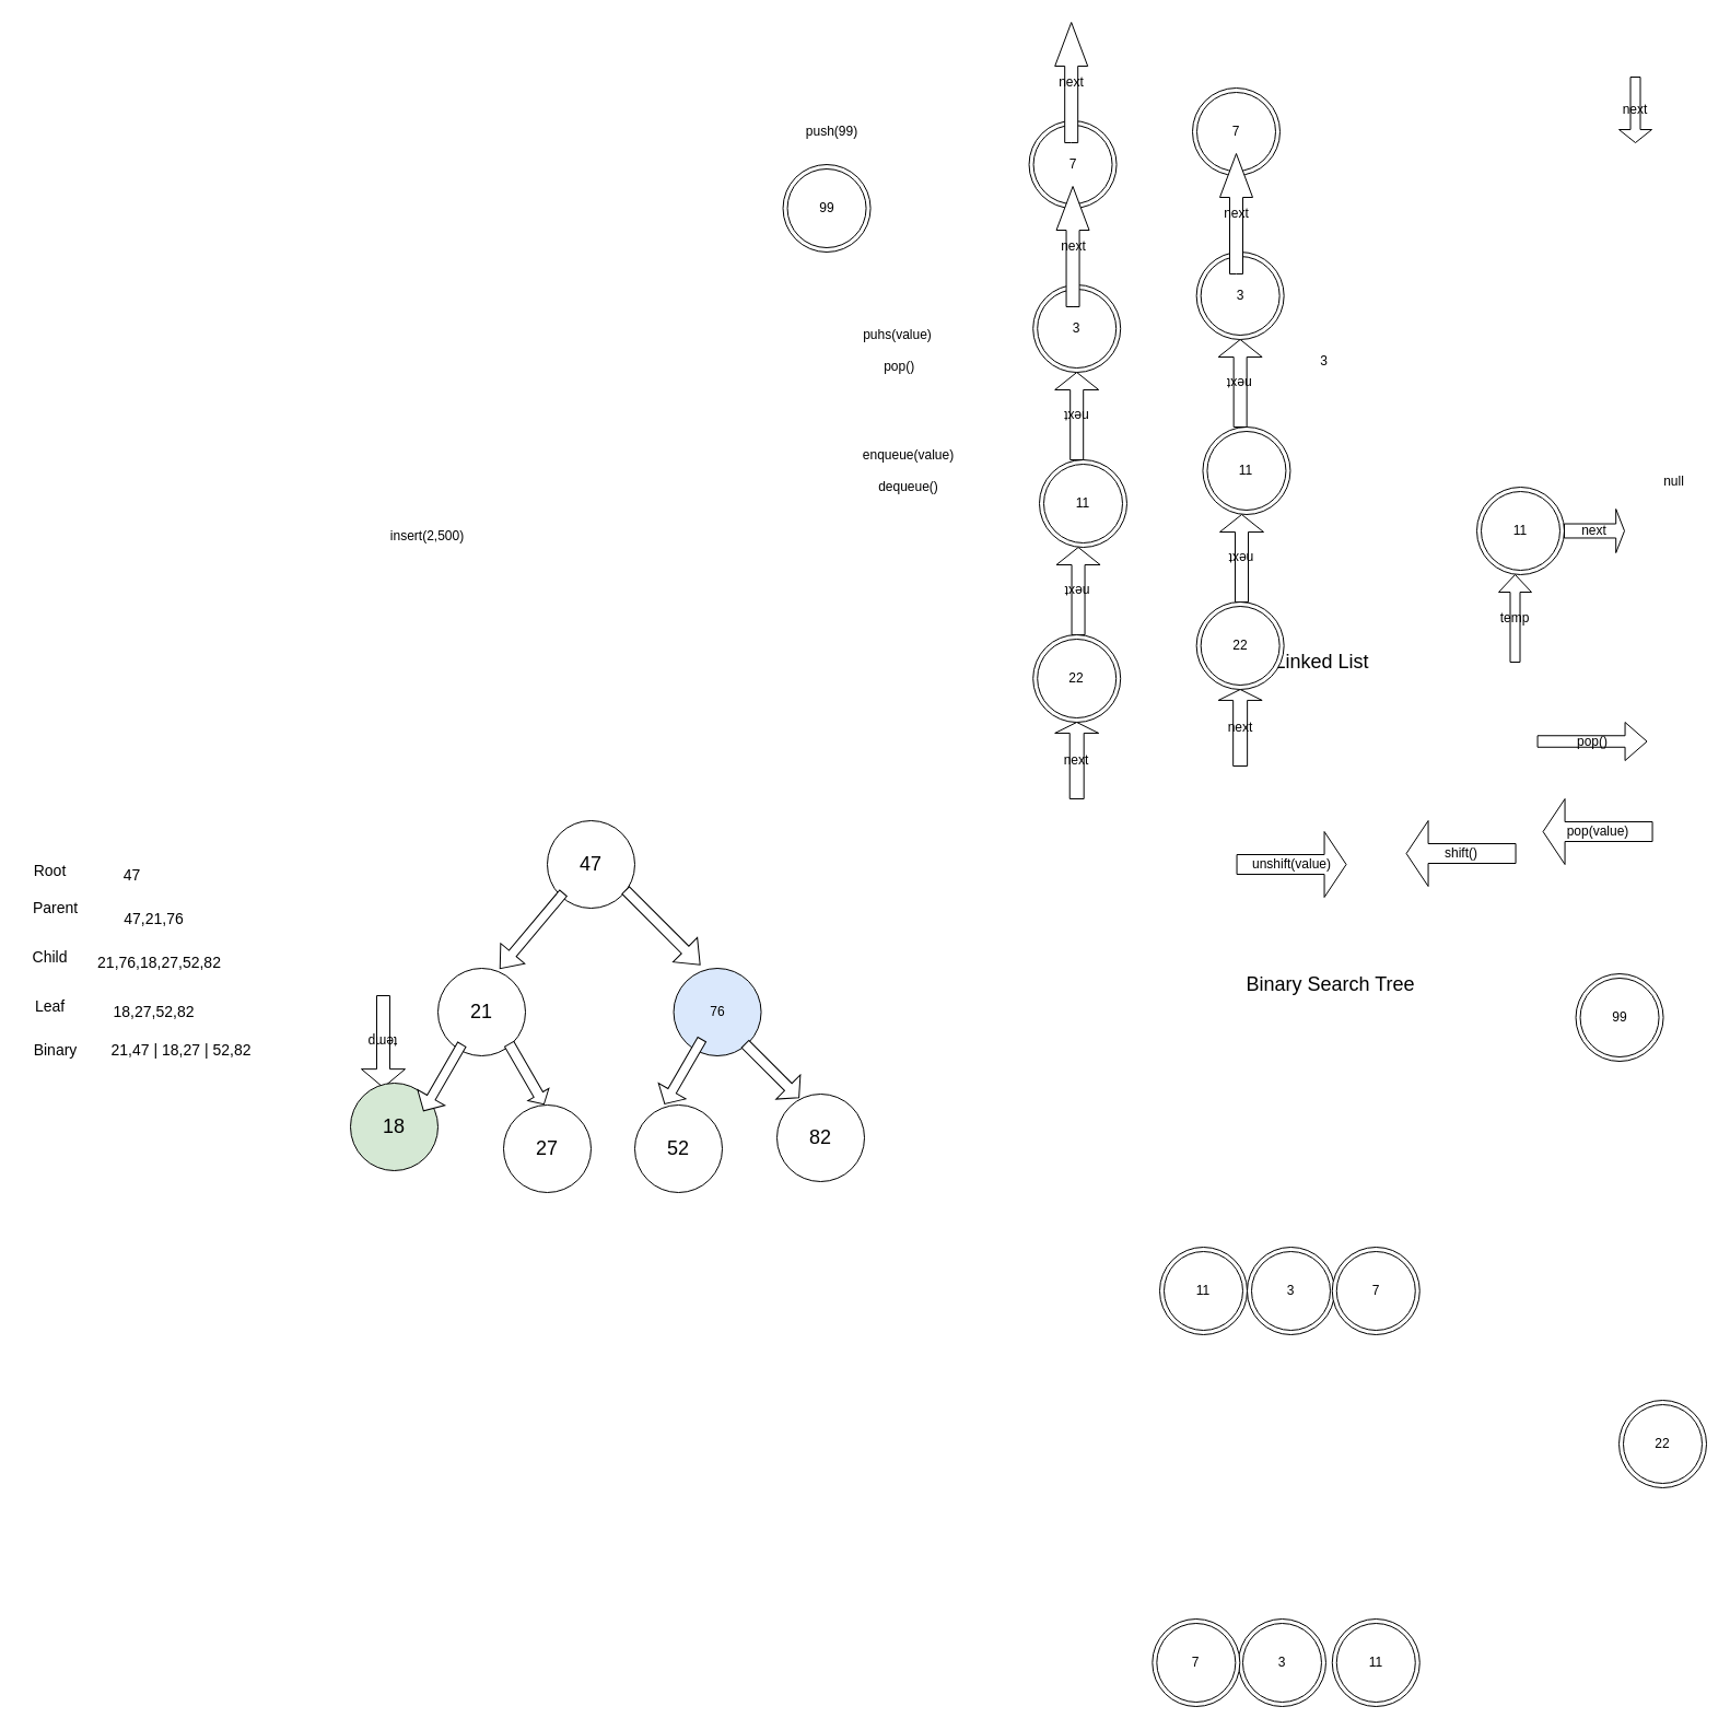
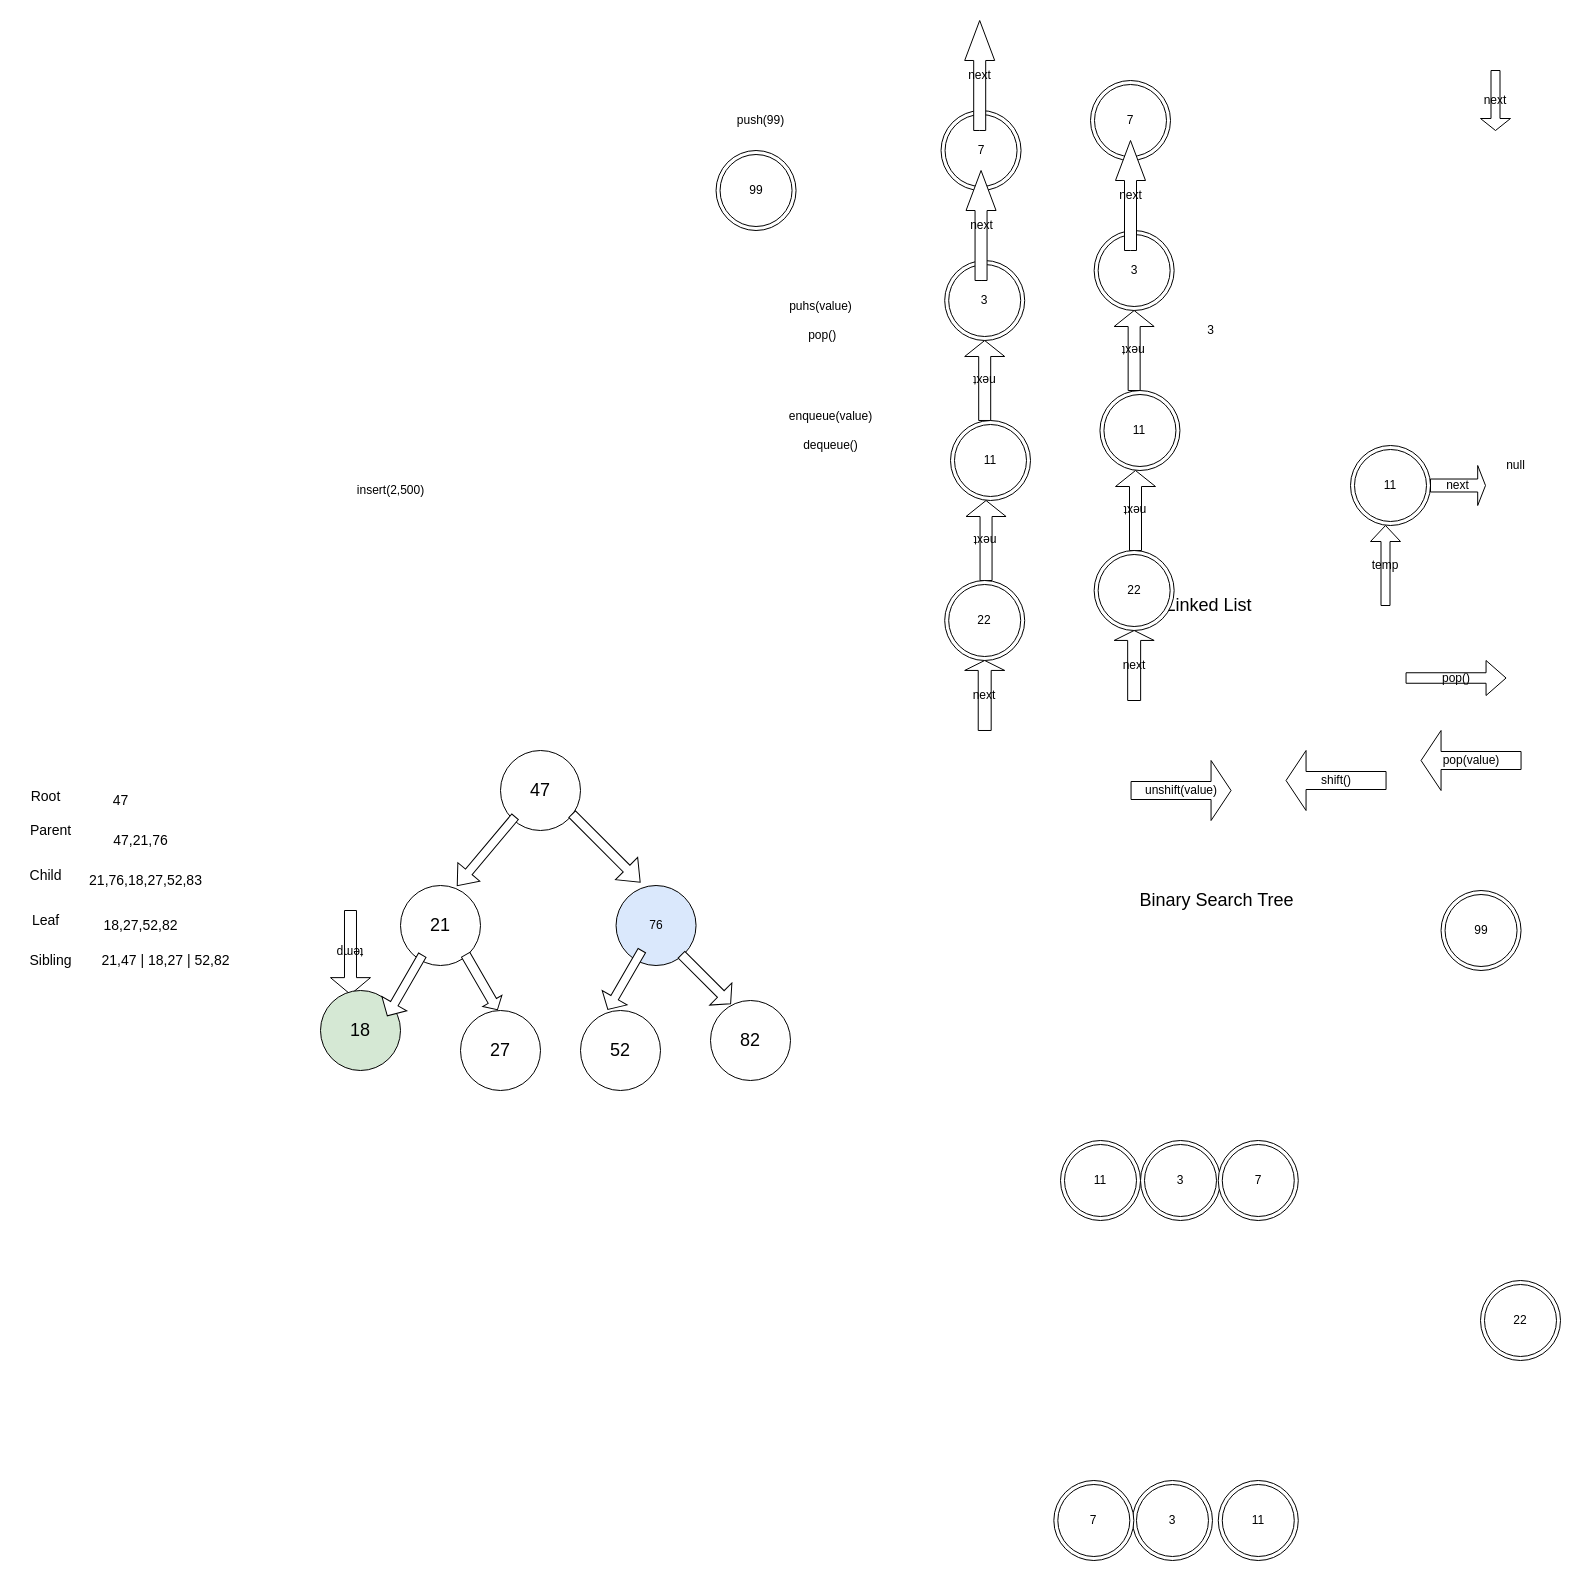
  <mxCell id="0" />
  <mxCell id="1" parent="0" />
  <mxCell id="2" value="11" style="ellipse;shape=doubleEllipse;whiteSpace=wrap;html=1;aspect=fixed;" parent="1" vertex="1"><mxGeometry x="950" y="420" width="80" height="80" as="geometry" /></mxCell>
  <mxCell id="3" value="3" style="ellipse;shape=doubleEllipse;whiteSpace=wrap;html=1;aspect=fixed;" parent="1" vertex="1"><mxGeometry x="944.2" y="260" width="80" height="80" as="geometry" /></mxCell>
  <mxCell id="4" value="7" style="ellipse;shape=doubleEllipse;whiteSpace=wrap;html=1;aspect=fixed;" parent="1" vertex="1"><mxGeometry x="940.55" y="110" width="80" height="80" as="geometry" /></mxCell>
  <mxCell id="5" value="next" style="shape=singleArrow;whiteSpace=wrap;html=1;rotation=-180;direction=south;" parent="1" vertex="1"><mxGeometry x="965.55" y="500" width="40" height="80" as="geometry" /></mxCell>
  <mxCell id="6" value="temp" style="shape=singleArrow;whiteSpace=wrap;html=1;rotation=-180;direction=north;" parent="1" vertex="1"><mxGeometry x="330.005" y="910.005" width="40" height="83.91" as="geometry" /></mxCell>
  <mxCell id="7" value="next" style="shape=singleArrow;whiteSpace=wrap;html=1;rotation=-180;direction=south;" parent="1" vertex="1"><mxGeometry x="964.2" y="340" width="40" height="80" as="geometry" /></mxCell>
  <mxCell id="8" value="unshift(value)" style="shape=singleArrow;whiteSpace=wrap;html=1;" parent="1" vertex="1"><mxGeometry x="1130.55" y="760" width="100" height="60" as="geometry" /></mxCell>
  <mxCell id="9" value="shift()" style="shape=singleArrow;direction=west;whiteSpace=wrap;html=1;" parent="1" vertex="1"><mxGeometry x="1285.55" y="750" width="100" height="60" as="geometry" /></mxCell>
  <mxCell id="10" value="22" style="ellipse;shape=doubleEllipse;whiteSpace=wrap;html=1;aspect=fixed;" parent="1" vertex="1"><mxGeometry x="944.2" y="580" width="80" height="80" as="geometry" /></mxCell>
  <mxCell id="11" value="temp" style="shape=singleArrow;direction=north;whiteSpace=wrap;html=1;" parent="1" vertex="1"><mxGeometry x="1370" y="525" width="30" height="80" as="geometry" /></mxCell>
- <mxCell id="12" value="pop(value)" style="shape=singleArrow;direction=west;whiteSpace=wrap;html=1;" parent="1" vertex="1"><mxGeometry x="1410.55" y="730" width="100" height="60" as="geometry" /></mxCell>
+ <mxCell id="12" value="pop(value)" style="shape=singleArrow;direction=west;whiteSpace=wrap;html=1;" parent="1" vertex="1"><mxGeometry x="1420.55" y="730" width="100" height="60" as="geometry" /></mxCell>
  <mxCell id="13" value="pop()" style="shape=singleArrow;whiteSpace=wrap;html=1;" parent="1" vertex="1"><mxGeometry x="1405.55" y="660" width="100" height="35" as="geometry" /></mxCell>
  <mxCell id="14" value="&lt;font style=&quot;font-size: 18px&quot;&gt;47&lt;/font&gt;" style="ellipse;whiteSpace=wrap;html=1;aspect=fixed;" parent="1" vertex="1"><mxGeometry x="500" y="750" width="80" height="80" as="geometry" /></mxCell>
  <mxCell id="15" value="76" style="ellipse;whiteSpace=wrap;html=1;aspect=fixed;fillColor=#dae8fc;" parent="1" vertex="1"><mxGeometry x="615.55" y="885" width="80" height="80" as="geometry" /></mxCell>
  <mxCell id="16" value="&lt;font style=&quot;font-size: 18px&quot;&gt;21&lt;/font&gt;" style="ellipse;whiteSpace=wrap;html=1;aspect=fixed;" parent="1" vertex="1"><mxGeometry x="400" y="885" width="80" height="80" as="geometry" /></mxCell>
  <mxCell id="17" value="&lt;font style=&quot;font-size: 18px&quot;&gt;82&lt;/font&gt;" style="ellipse;whiteSpace=wrap;html=1;aspect=fixed;" parent="1" vertex="1"><mxGeometry x="710" y="1000" width="80" height="80" as="geometry" /></mxCell>
  <mxCell id="18" value="&lt;font style=&quot;font-size: 18px&quot;&gt;52&lt;/font&gt;" style="ellipse;whiteSpace=wrap;html=1;aspect=fixed;" parent="1" vertex="1"><mxGeometry x="580" y="1010" width="80" height="80" as="geometry" /></mxCell>
  <mxCell id="19" value="&lt;font style=&quot;font-size: 18px&quot;&gt;27&lt;/font&gt;" style="ellipse;whiteSpace=wrap;html=1;aspect=fixed;" parent="1" vertex="1"><mxGeometry x="460" y="1010" width="80" height="80" as="geometry" /></mxCell>
  <mxCell id="20" value="&lt;font style=&quot;font-size: 18px&quot;&gt;18&lt;/font&gt;" style="ellipse;whiteSpace=wrap;html=1;aspect=fixed;fillColor=#d5e8d4;" parent="1" vertex="1"><mxGeometry x="320" y="990" width="80" height="80" as="geometry" /></mxCell>
  <mxCell id="21" value="" style="shape=singleArrow;direction=south;whiteSpace=wrap;html=1;rotation=30;" parent="1" vertex="1"><mxGeometry x="610" y="945.55" width="28.66" height="67.99" as="geometry" /></mxCell>
  <mxCell id="22" value="" style="shape=singleArrow;direction=south;whiteSpace=wrap;html=1;rotation=40;" parent="1" vertex="1"><mxGeometry x="471.34" y="805.74" width="28.66" height="90" as="geometry" /></mxCell>
  <mxCell id="23" value="" style="shape=singleArrow;direction=south;whiteSpace=wrap;html=1;rotation=30;" parent="1" vertex="1"><mxGeometry x="390" y="950" width="28.66" height="70" as="geometry" /></mxCell>
  <mxCell id="24" value="" style="shape=singleArrow;direction=south;whiteSpace=wrap;html=1;rotation=-45;" parent="1" vertex="1"><mxGeometry x="590" y="799.57" width="31.35" height="96.17" as="geometry" /></mxCell>
  <mxCell id="25" value="" style="shape=singleArrow;direction=south;whiteSpace=wrap;html=1;rotation=-30;arrowWidth=0.432;arrowSize=0.161;" parent="1" vertex="1"><mxGeometry x="470" y="950" width="22.09" height="63.54" as="geometry" /></mxCell>
  <mxCell id="26" value="" style="shape=singleArrow;direction=south;whiteSpace=wrap;html=1;rotation=-45;" parent="1" vertex="1"><mxGeometry x="689.87" y="944.03" width="31.35" height="69.51" as="geometry" /></mxCell>
  <mxCell id="27" value="Binary Search Tree" style="text;html=1;align=center;verticalAlign=middle;resizable=0;points=[];autosize=1;strokeColor=none;fillColor=none;fontSize=18;" parent="1" vertex="1"><mxGeometry x="1130.55" y="885" width="170" height="30" as="geometry" /></mxCell>
  <mxCell id="28" value="Linked List" style="text;html=1;align=center;verticalAlign=middle;resizable=0;points=[];autosize=1;strokeColor=none;fillColor=none;fontSize=18;" parent="1" vertex="1"><mxGeometry x="1158.21" y="590" width="100" height="30" as="geometry" /></mxCell>
- <mxCell id="29" value="null" style="text;html=1;align=center;verticalAlign=middle;resizable=0;points=[];autosize=1;strokeColor=none;fillColor=none;" parent="1" vertex="1"><mxGeometry x="1515" y="430" width="30" height="20" as="geometry" /></mxCell>
+ <mxCell id="29" value="null" style="text;html=1;align=center;verticalAlign=middle;resizable=0;points=[];autosize=1;strokeColor=none;fillColor=none;" parent="1" vertex="1"><mxGeometry x="1500" y="455" width="30" height="20" as="geometry" /></mxCell>
  <mxCell id="30" value="next" style="shape=singleArrow;whiteSpace=wrap;html=1;rotation=0;arrowWidth=0.324;arrowSize=0.142;direction=north;" parent="1" vertex="1"><mxGeometry x="964.2" y="660" width="40" height="70" as="geometry" /></mxCell>
  <mxCell id="31" value="next" style="shape=singleArrow;direction=south;whiteSpace=wrap;html=1;" parent="1" vertex="1"><mxGeometry x="1480" y="70" width="30" height="60" as="geometry" /></mxCell>
  <mxCell id="32" value="next" style="html=1;shadow=0;dashed=0;align=center;verticalAlign=middle;shape=mxgraph.arrows2.arrow;dy=0.6;dx=40;notch=0;direction=north;rotation=0;" parent="1" vertex="1"><mxGeometry x="965.55" y="170" width="30" height="110" as="geometry" /></mxCell>
  <mxCell id="33" value="3" style="text;html=1;align=center;verticalAlign=middle;resizable=0;points=[];autosize=1;strokeColor=none;fillColor=none;" parent="1" vertex="1"><mxGeometry x="1200" y="320" width="20" height="20" as="geometry" /></mxCell>
  <mxCell id="34" value="insert(2,500)" style="text;html=1;align=center;verticalAlign=middle;resizable=0;points=[];autosize=1;strokeColor=none;fillColor=none;" parent="1" vertex="1"><mxGeometry x="350" y="480" width="80" height="20" as="geometry" /></mxCell>
  <mxCell id="35" value="11" style="ellipse;shape=doubleEllipse;whiteSpace=wrap;html=1;aspect=fixed;" parent="1" vertex="1"><mxGeometry x="1350" y="445" width="80" height="80" as="geometry" /></mxCell>
  <mxCell id="36" value="next" style="shape=singleArrow;whiteSpace=wrap;html=1;rotation=0;arrowWidth=0.324;arrowSize=0.142;" parent="1" vertex="1"><mxGeometry x="1430" y="465" width="55" height="40" as="geometry" /></mxCell>
  <mxCell id="37" value="next" style="html=1;shadow=0;dashed=0;align=center;verticalAlign=middle;shape=mxgraph.arrows2.arrow;dy=0.6;dx=40;notch=0;direction=north;rotation=0;" parent="1" vertex="1"><mxGeometry x="964.2" width="30" height="110" as="geometry" y="20" /></mxCell>
  <mxCell id="38" value="push(99)" style="text;html=1;align=center;verticalAlign=middle;resizable=0;points=[];autosize=1;strokeColor=none;fillColor=none;" parent="1" vertex="1"><mxGeometry x="730" y="110" width="60" height="20" as="geometry" /></mxCell>
  <mxCell id="39" value="99" style="ellipse;shape=doubleEllipse;whiteSpace=wrap;html=1;aspect=fixed;" parent="1" vertex="1"><mxGeometry x="715.55" y="150" width="80" height="80" as="geometry" /></mxCell>
  <mxCell id="40" value="&lt;font style=&quot;font-size: 14px&quot;&gt;Root&lt;/font&gt;" style="text;html=1;align=center;verticalAlign=middle;resizable=0;points=[];autosize=1;strokeColor=none;fillColor=none;" parent="1" vertex="1"><mxGeometry x="20" y="785.74" width="50" height="20" as="geometry" /></mxCell>
  <mxCell id="41" value="&lt;font style=&quot;font-size: 14px&quot;&gt;Parent&lt;/font&gt;" style="text;html=1;align=center;verticalAlign=middle;resizable=0;points=[];autosize=1;strokeColor=none;fillColor=none;" parent="1" vertex="1"><mxGeometry x="20" y="820" width="60" height="20" as="geometry" /></mxCell>
  <mxCell id="42" value="&lt;font style=&quot;font-size: 14px&quot;&gt;Child&lt;/font&gt;" style="text;html=1;align=center;verticalAlign=middle;resizable=0;points=[];autosize=1;strokeColor=none;fillColor=none;" parent="1" vertex="1"><mxGeometry x="20" y="865" width="50" height="20" as="geometry" /></mxCell>
  <mxCell id="43" value="Leaf" style="text;html=1;align=center;verticalAlign=middle;resizable=0;points=[];autosize=1;strokeColor=none;fillColor=none;fontSize=14;" parent="1" vertex="1"><mxGeometry x="25" y="910" width="40" height="20" as="geometry" /></mxCell>
- <mxCell id="44" value="Binary" style="text;html=1;align=center;verticalAlign=middle;resizable=0;points=[];autosize=1;strokeColor=none;fillColor=none;fontSize=14;" parent="1" vertex="1"><mxGeometry x="20" y="950" width="60" height="20" as="geometry" /></mxCell>
+ <mxCell id="44" value="Sibling" style="text;html=1;align=center;verticalAlign=middle;resizable=0;points=[];autosize=1;strokeColor=none;fillColor=none;fontSize=14;" parent="1" vertex="1"><mxGeometry x="20" y="950" width="60" height="20" as="geometry" /></mxCell>
  <mxCell id="45" value="47" style="text;html=1;align=center;verticalAlign=middle;resizable=0;points=[];autosize=1;strokeColor=none;fillColor=none;fontSize=14;" parent="1" vertex="1"><mxGeometry x="105" y="790" width="30" height="20" as="geometry" /></mxCell>
  <mxCell id="46" value="47,21,76" style="text;html=1;align=center;verticalAlign=middle;resizable=0;points=[];autosize=1;strokeColor=none;fillColor=none;fontSize=14;" parent="1" vertex="1"><mxGeometry x="105" y="830" width="70" height="20" as="geometry" /></mxCell>
- <mxCell id="47" value="21,76,18,27,52,82" style="text;html=1;align=center;verticalAlign=middle;resizable=0;points=[];autosize=1;strokeColor=none;fillColor=none;fontSize=14;" parent="1" vertex="1"><mxGeometry x="80" y="869.61" width="130" height="20" as="geometry" /></mxCell>
+ <mxCell id="47" value="21,76,18,27,52,83" style="text;html=1;align=center;verticalAlign=middle;resizable=0;points=[];autosize=1;strokeColor=none;fillColor=none;fontSize=14;" parent="1" vertex="1"><mxGeometry x="80" y="869.61" width="130" height="20" as="geometry" /></mxCell>
  <mxCell id="48" value="18,27,52,82" style="text;html=1;align=center;verticalAlign=middle;resizable=0;points=[];autosize=1;strokeColor=none;fillColor=none;fontSize=14;" parent="1" vertex="1"><mxGeometry x="95" y="915" width="90" height="20" as="geometry" /></mxCell>
  <mxCell id="49" value="21,47 | 18,27 | 52,82" style="text;html=1;align=center;verticalAlign=middle;resizable=0;points=[];autosize=1;strokeColor=none;fillColor=none;fontSize=14;" parent="1" vertex="1"><mxGeometry x="95" y="950" width="140" height="20" as="geometry" /></mxCell>
  <mxCell id="50" value="11" style="ellipse;shape=doubleEllipse;whiteSpace=wrap;html=1;aspect=fixed;" parent="1" vertex="1"><mxGeometry x="1099.45" y="390" width="80" height="80" as="geometry" /></mxCell>
  <mxCell id="51" value="3" style="ellipse;shape=doubleEllipse;whiteSpace=wrap;html=1;aspect=fixed;" parent="1" vertex="1"><mxGeometry x="1093.65" y="230" width="80" height="80" as="geometry" /></mxCell>
  <mxCell id="52" value="7" style="ellipse;shape=doubleEllipse;whiteSpace=wrap;html=1;aspect=fixed;" parent="1" vertex="1"><mxGeometry x="1090" y="80" width="80" height="80" as="geometry" /></mxCell>
  <mxCell id="53" value="next" style="shape=singleArrow;whiteSpace=wrap;html=1;rotation=-180;direction=south;" parent="1" vertex="1"><mxGeometry x="1115" y="470" width="40" height="80" as="geometry" /></mxCell>
  <mxCell id="54" value="next" style="shape=singleArrow;whiteSpace=wrap;html=1;rotation=-180;direction=south;" parent="1" vertex="1"><mxGeometry x="1113.65" y="310" width="40" height="80" as="geometry" /></mxCell>
  <mxCell id="55" value="22" style="ellipse;shape=doubleEllipse;whiteSpace=wrap;html=1;aspect=fixed;" parent="1" vertex="1"><mxGeometry x="1093.65" y="550" width="80" height="80" as="geometry" /></mxCell>
  <mxCell id="56" value="next" style="shape=singleArrow;whiteSpace=wrap;html=1;rotation=0;arrowWidth=0.324;arrowSize=0.142;direction=north;" parent="1" vertex="1"><mxGeometry x="1113.65" y="630" width="40" height="70" as="geometry" /></mxCell>
  <mxCell id="57" value="next" style="html=1;shadow=0;dashed=0;align=center;verticalAlign=middle;shape=mxgraph.arrows2.arrow;dy=0.6;dx=40;notch=0;direction=north;rotation=0;" parent="1" vertex="1"><mxGeometry x="1115" y="140" width="30" height="110" as="geometry" /></mxCell>
  <mxCell id="58" value="puhs(value)&lt;br&gt;&lt;br&gt;&amp;nbsp;pop()" style="text;html=1;align=center;verticalAlign=middle;resizable=0;points=[];autosize=1;strokeColor=none;fillColor=none;" vertex="1" parent="1"><mxGeometry x="780" y="295" width="80" height="50" as="geometry" /></mxCell>
  <mxCell id="59" value="enqueue(value)&lt;br&gt;&lt;br&gt;dequeue()" style="text;html=1;align=center;verticalAlign=middle;resizable=0;points=[];autosize=1;strokeColor=none;fillColor=none;" vertex="1" parent="1"><mxGeometry x="780" y="405" width="100" height="50" as="geometry" /></mxCell>
  <mxCell id="60" value="11" style="ellipse;shape=doubleEllipse;whiteSpace=wrap;html=1;aspect=fixed;" vertex="1" parent="1"><mxGeometry x="1060" y="1140" width="80" height="80" as="geometry" /></mxCell>
  <mxCell id="61" value="3" style="ellipse;shape=doubleEllipse;whiteSpace=wrap;html=1;aspect=fixed;" vertex="1" parent="1"><mxGeometry x="1140" y="1140" width="80" height="80" as="geometry" /></mxCell>
  <mxCell id="62" value="7" style="ellipse;shape=doubleEllipse;whiteSpace=wrap;html=1;aspect=fixed;" vertex="1" parent="1"><mxGeometry x="1217.78" y="1140" width="80" height="80" as="geometry" /></mxCell>
  <mxCell id="63" value="22" style="ellipse;shape=doubleEllipse;whiteSpace=wrap;html=1;aspect=fixed;" vertex="1" parent="1"><mxGeometry x="1480" y="1280" width="80" height="80" as="geometry" /></mxCell>
  <mxCell id="64" value="11" style="ellipse;shape=doubleEllipse;whiteSpace=wrap;html=1;aspect=fixed;" vertex="1" parent="1"><mxGeometry x="1217.78" y="1480" width="80" height="80" as="geometry" /></mxCell>
  <mxCell id="65" value="3" style="ellipse;shape=doubleEllipse;whiteSpace=wrap;html=1;aspect=fixed;" vertex="1" parent="1"><mxGeometry x="1131.98" y="1480" width="80" height="80" as="geometry" /></mxCell>
  <mxCell id="66" value="7" style="ellipse;shape=doubleEllipse;whiteSpace=wrap;html=1;aspect=fixed;" vertex="1" parent="1"><mxGeometry x="1053.33" y="1480" width="80" height="80" as="geometry" /></mxCell>
  <mxCell id="67" value="99" style="ellipse;shape=doubleEllipse;whiteSpace=wrap;html=1;aspect=fixed;" vertex="1" parent="1"><mxGeometry x="1440.55" y="890" width="80" height="80" as="geometry" /></mxCell>
